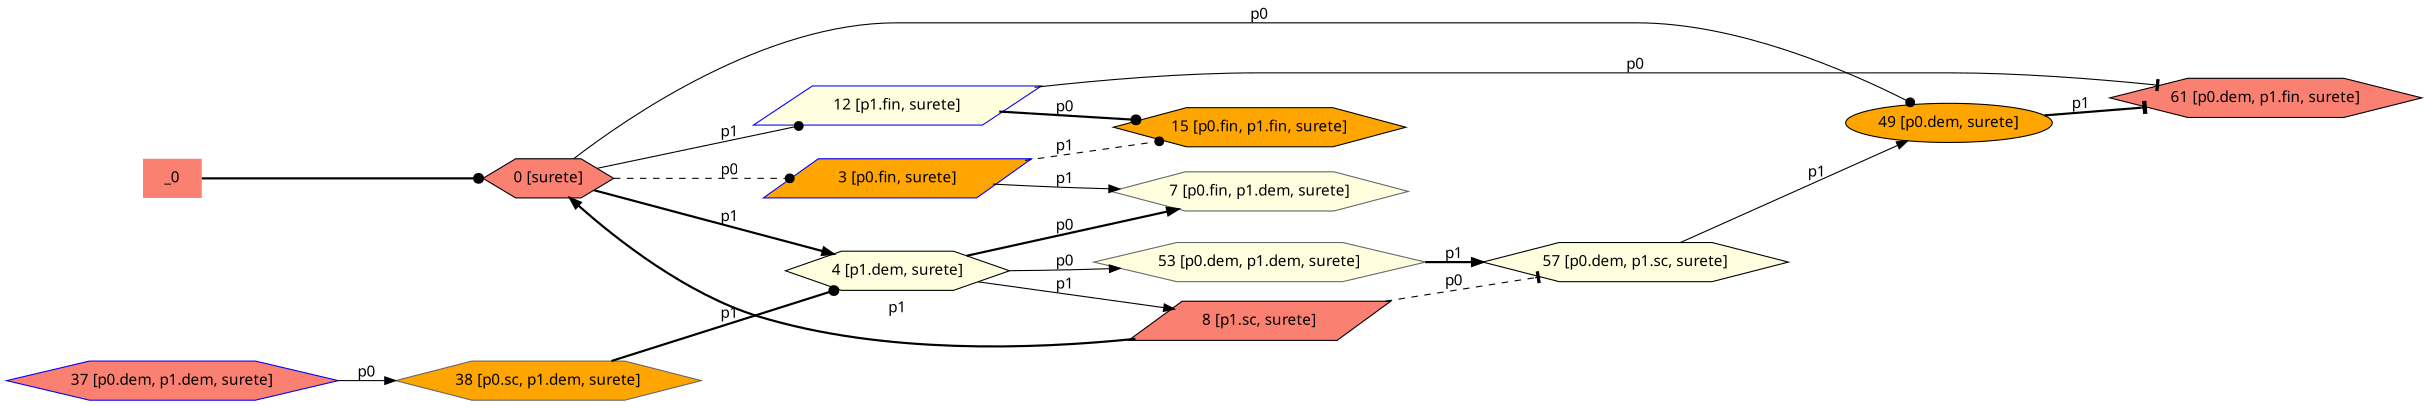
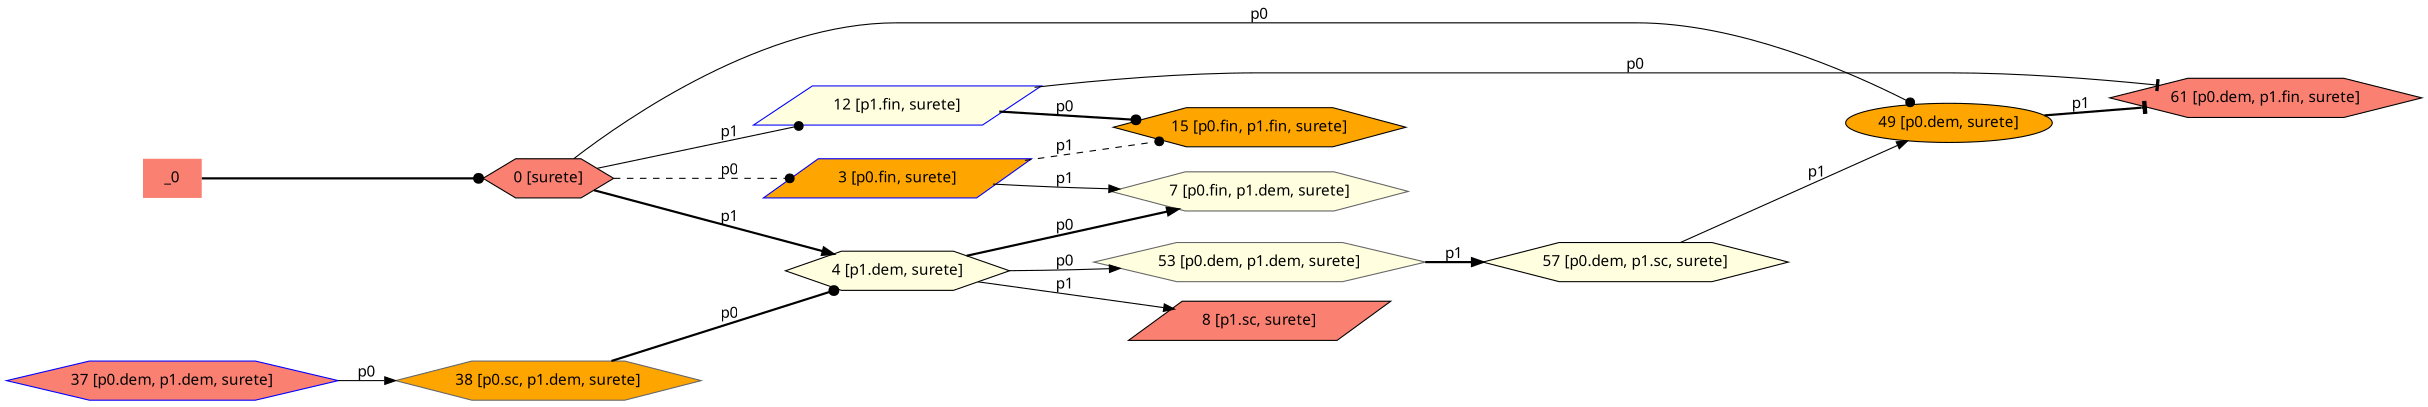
  digraph {
    fontname="Noto Sans"
    rankdir=LR
    node [color=black fillcolor=salmon fontname="Noto Sans" shape=hexagon style=filled]
    edge [arrowhead=normal fontname="Noto Sans" style=bold]
    _0 [color=gray40 shape=none]
    n2 [label="0 [surete]"]
    n3 [color=blue fillcolor=orange label="3 [p0.fin, surete]" shape=parallelogram]
    n4 [fillcolor=orange label="49 [p0.dem, surete]" shape=ellipse]
    n5 [color=blue fillcolor=lightyellow label="12 [p1.fin, surete]" shape=parallelogram]
    n6 [fillcolor=lightyellow label="4 [p1.dem, surete]"]
    n7 [fillcolor=orange label="15 [p0.fin, p1.fin, surete]"]
    n8 [color=gray40 fillcolor=lightyellow label="7 [p0.fin, p1.dem, surete]"]
    n9 [label="61 [p0.dem, p1.fin, surete]"]
    n10 [color=gray40 fillcolor=lightyellow label="53 [p0.dem, p1.dem, surete]"]
    n11 [label="8 [p1.sc, surete]" shape=parallelogram]
    n12 [color=blue label="37 [p0.dem, p1.dem, surete]"]
    n13 [color=gray40 fillcolor=orange label="38 [p0.sc, p1.dem, surete]"]
    n14 [fillcolor=lightyellow label="57 [p0.dem, p1.sc, surete]"]
    _0 -> n2 [arrowhead=dot]
    n2 -> n3 [arrowhead=dot label=p0 style=dashed]
    n2 -> n4 [arrowhead=dot label=p0 style=solid]
    n2 -> n5 [arrowhead=dot label=p1 style=solid]
    n2 -> n6 [label=p1]
    n3 -> n7 [arrowhead=dot label=p1 style=dashed]
    n3 -> n8 [label=p1 style=solid]
    n4 -> n9 [arrowhead=tee label=p1]
    n5 -> n7 [arrowhead=dot label=p0]
    n5 -> n9 [arrowhead=tee label=p0 style=solid]
    n6 -> n8 [label=p0]
    n6 -> n10 [label=p0 style=solid]
    n6 -> n11 [label=p1 style=solid]
    n10 -> n14 [label=p1]
-   n11 -> n2 [label=p1]
-   n11 -> n14 [arrowhead=tee label=p0 style=dashed]
    n12 -> n13 [label=p0 style=solid]
-   n13 -> n6 [arrowhead=dot label=p1]
+   n13 -> n6 [arrowhead=dot label=p0]
    n14 -> n4 [label=p1 style=solid]
  }
